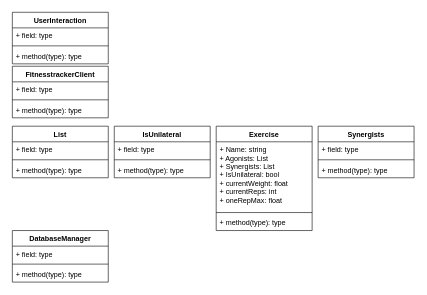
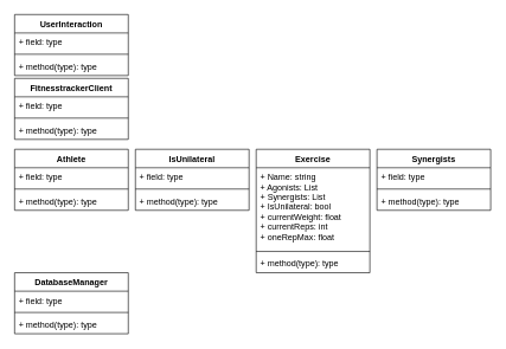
  <mxCell id="0" />
  <mxCell id="1" parent="0" />
  <mxCell id="2" value="Exercise" style="swimlane;fontStyle=1;align=center;verticalAlign=top;childLayout=stackLayout;horizontal=1;startSize=26;horizontalStack=0;resizeParent=1;resizeParentMax=0;resizeLast=0;collapsible=1;marginBottom=0;" parent="1" vertex="1"><mxGeometry x="360" y="210" width="160" height="174" as="geometry" /></mxCell>
  <mxCell id="3" value="+ Name: string&#10;+ Agonists: List&#10;+ Synergists: List&#10;+ IsUnilateral: bool&#10;+ currentWeight: float&#10;+ currentReps: int&#10;+ oneRepMax: float&#10;" style="text;strokeColor=none;fillColor=none;align=left;verticalAlign=top;spacingLeft=4;spacingRight=4;overflow=hidden;rotatable=0;points=[[0,0.5],[1,0.5]];portConstraint=eastwest;" parent="2" vertex="1"><mxGeometry y="26" width="160" height="114" as="geometry" /></mxCell>
  <mxCell id="4" value="" style="line;strokeWidth=1;fillColor=none;align=left;verticalAlign=middle;spacingTop=-1;spacingLeft=3;spacingRight=3;rotatable=0;labelPosition=right;points=[];portConstraint=eastwest;" parent="2" vertex="1"><mxGeometry y="140" width="160" height="8" as="geometry" /></mxCell>
  <mxCell id="5" value="+ method(type): type" style="text;strokeColor=none;fillColor=none;align=left;verticalAlign=top;spacingLeft=4;spacingRight=4;overflow=hidden;rotatable=0;points=[[0,0.5],[1,0.5]];portConstraint=eastwest;" parent="2" vertex="1"><mxGeometry y="148" width="160" height="26" as="geometry" /></mxCell>
- <mxCell id="6" value="List" style="swimlane;fontStyle=1;align=center;verticalAlign=top;childLayout=stackLayout;horizontal=1;startSize=26;horizontalStack=0;resizeParent=1;resizeParentMax=0;resizeLast=0;collapsible=1;marginBottom=0;" vertex="1" parent="1"><mxGeometry x="20" y="210" width="160" height="86" as="geometry" /></mxCell>
+ <mxCell id="6" value="Athlete" style="swimlane;fontStyle=1;align=center;verticalAlign=top;childLayout=stackLayout;horizontal=1;startSize=26;horizontalStack=0;resizeParent=1;resizeParentMax=0;resizeLast=0;collapsible=1;marginBottom=0;" vertex="1" parent="1"><mxGeometry x="20" y="210" width="160" height="86" as="geometry" /></mxCell>
  <mxCell id="7" value="+ field: type" style="text;strokeColor=none;fillColor=none;align=left;verticalAlign=top;spacingLeft=4;spacingRight=4;overflow=hidden;rotatable=0;points=[[0,0.5],[1,0.5]];portConstraint=eastwest;" vertex="1" parent="6"><mxGeometry y="26" width="160" height="26" as="geometry" /></mxCell>
  <mxCell id="8" value="" style="line;strokeWidth=1;fillColor=none;align=left;verticalAlign=middle;spacingTop=-1;spacingLeft=3;spacingRight=3;rotatable=0;labelPosition=right;points=[];portConstraint=eastwest;strokeColor=inherit;" vertex="1" parent="6"><mxGeometry y="52" width="160" height="8" as="geometry" /></mxCell>
  <mxCell id="9" value="+ method(type): type" style="text;strokeColor=none;fillColor=none;align=left;verticalAlign=top;spacingLeft=4;spacingRight=4;overflow=hidden;rotatable=0;points=[[0,0.5],[1,0.5]];portConstraint=eastwest;" vertex="1" parent="6"><mxGeometry y="60" width="160" height="26" as="geometry" /></mxCell>
  <mxCell id="10" value="FitnesstrackerClient" style="swimlane;fontStyle=1;align=center;verticalAlign=top;childLayout=stackLayout;horizontal=1;startSize=26;horizontalStack=0;resizeParent=1;resizeParentMax=0;resizeLast=0;collapsible=1;marginBottom=0;" vertex="1" parent="1"><mxGeometry x="20" y="110" width="160" height="86" as="geometry" /></mxCell>
  <mxCell id="11" value="+ field: type" style="text;strokeColor=none;fillColor=none;align=left;verticalAlign=top;spacingLeft=4;spacingRight=4;overflow=hidden;rotatable=0;points=[[0,0.5],[1,0.5]];portConstraint=eastwest;" vertex="1" parent="10"><mxGeometry y="26" width="160" height="26" as="geometry" /></mxCell>
  <mxCell id="12" value="" style="line;strokeWidth=1;fillColor=none;align=left;verticalAlign=middle;spacingTop=-1;spacingLeft=3;spacingRight=3;rotatable=0;labelPosition=right;points=[];portConstraint=eastwest;strokeColor=inherit;" vertex="1" parent="10"><mxGeometry y="52" width="160" height="8" as="geometry" /></mxCell>
  <mxCell id="13" value="+ method(type): type" style="text;strokeColor=none;fillColor=none;align=left;verticalAlign=top;spacingLeft=4;spacingRight=4;overflow=hidden;rotatable=0;points=[[0,0.5],[1,0.5]];portConstraint=eastwest;" vertex="1" parent="10"><mxGeometry y="60" width="160" height="26" as="geometry" /></mxCell>
  <mxCell id="14" value="DatabaseManager" style="swimlane;fontStyle=1;align=center;verticalAlign=top;childLayout=stackLayout;horizontal=1;startSize=26;horizontalStack=0;resizeParent=1;resizeParentMax=0;resizeLast=0;collapsible=1;marginBottom=0;" vertex="1" parent="1"><mxGeometry x="20" y="384" width="160" height="86" as="geometry" /></mxCell>
  <mxCell id="15" value="+ field: type" style="text;strokeColor=none;fillColor=none;align=left;verticalAlign=top;spacingLeft=4;spacingRight=4;overflow=hidden;rotatable=0;points=[[0,0.5],[1,0.5]];portConstraint=eastwest;" vertex="1" parent="14"><mxGeometry y="26" width="160" height="26" as="geometry" /></mxCell>
  <mxCell id="16" value="" style="line;strokeWidth=1;fillColor=none;align=left;verticalAlign=middle;spacingTop=-1;spacingLeft=3;spacingRight=3;rotatable=0;labelPosition=right;points=[];portConstraint=eastwest;strokeColor=inherit;" vertex="1" parent="14"><mxGeometry y="52" width="160" height="8" as="geometry" /></mxCell>
  <mxCell id="17" value="+ method(type): type" style="text;strokeColor=none;fillColor=none;align=left;verticalAlign=top;spacingLeft=4;spacingRight=4;overflow=hidden;rotatable=0;points=[[0,0.5],[1,0.5]];portConstraint=eastwest;" vertex="1" parent="14"><mxGeometry y="60" width="160" height="26" as="geometry" /></mxCell>
  <mxCell id="18" value="UserInteraction" style="swimlane;fontStyle=1;align=center;verticalAlign=top;childLayout=stackLayout;horizontal=1;startSize=26;horizontalStack=0;resizeParent=1;resizeParentMax=0;resizeLast=0;collapsible=1;marginBottom=0;" vertex="1" parent="1"><mxGeometry x="20" y="20" width="160" height="86" as="geometry" /></mxCell>
  <mxCell id="19" value="+ field: type" style="text;strokeColor=none;fillColor=none;align=left;verticalAlign=top;spacingLeft=4;spacingRight=4;overflow=hidden;rotatable=0;points=[[0,0.5],[1,0.5]];portConstraint=eastwest;" vertex="1" parent="18"><mxGeometry y="26" width="160" height="26" as="geometry" /></mxCell>
  <mxCell id="20" value="" style="line;strokeWidth=1;fillColor=none;align=left;verticalAlign=middle;spacingTop=-1;spacingLeft=3;spacingRight=3;rotatable=0;labelPosition=right;points=[];portConstraint=eastwest;strokeColor=inherit;" vertex="1" parent="18"><mxGeometry y="52" width="160" height="8" as="geometry" /></mxCell>
  <mxCell id="21" value="+ method(type): type" style="text;strokeColor=none;fillColor=none;align=left;verticalAlign=top;spacingLeft=4;spacingRight=4;overflow=hidden;rotatable=0;points=[[0,0.5],[1,0.5]];portConstraint=eastwest;" vertex="1" parent="18"><mxGeometry y="60" width="160" height="26" as="geometry" /></mxCell>
  <mxCell id="22" value="Synergists" style="swimlane;fontStyle=1;align=center;verticalAlign=top;childLayout=stackLayout;horizontal=1;startSize=26;horizontalStack=0;resizeParent=1;resizeParentMax=0;resizeLast=0;collapsible=1;marginBottom=0;" vertex="1" parent="1"><mxGeometry x="530" y="210" width="160" height="86" as="geometry" /></mxCell>
  <mxCell id="23" value="+ field: type" style="text;strokeColor=none;fillColor=none;align=left;verticalAlign=top;spacingLeft=4;spacingRight=4;overflow=hidden;rotatable=0;points=[[0,0.5],[1,0.5]];portConstraint=eastwest;" vertex="1" parent="22"><mxGeometry y="26" width="160" height="26" as="geometry" /></mxCell>
  <mxCell id="24" value="" style="line;strokeWidth=1;fillColor=none;align=left;verticalAlign=middle;spacingTop=-1;spacingLeft=3;spacingRight=3;rotatable=0;labelPosition=right;points=[];portConstraint=eastwest;strokeColor=inherit;" vertex="1" parent="22"><mxGeometry y="52" width="160" height="8" as="geometry" /></mxCell>
  <mxCell id="25" value="+ method(type): type" style="text;strokeColor=none;fillColor=none;align=left;verticalAlign=top;spacingLeft=4;spacingRight=4;overflow=hidden;rotatable=0;points=[[0,0.5],[1,0.5]];portConstraint=eastwest;" vertex="1" parent="22"><mxGeometry y="60" width="160" height="26" as="geometry" /></mxCell>
  <mxCell id="26" value="IsUnilateral" style="swimlane;fontStyle=1;align=center;verticalAlign=top;childLayout=stackLayout;horizontal=1;startSize=26;horizontalStack=0;resizeParent=1;resizeParentMax=0;resizeLast=0;collapsible=1;marginBottom=0;" vertex="1" parent="1"><mxGeometry x="190" y="210" width="160" height="86" as="geometry" /></mxCell>
  <mxCell id="27" value="+ field: type" style="text;strokeColor=none;fillColor=none;align=left;verticalAlign=top;spacingLeft=4;spacingRight=4;overflow=hidden;rotatable=0;points=[[0,0.5],[1,0.5]];portConstraint=eastwest;" vertex="1" parent="26"><mxGeometry y="26" width="160" height="26" as="geometry" /></mxCell>
  <mxCell id="28" value="" style="line;strokeWidth=1;fillColor=none;align=left;verticalAlign=middle;spacingTop=-1;spacingLeft=3;spacingRight=3;rotatable=0;labelPosition=right;points=[];portConstraint=eastwest;strokeColor=inherit;" vertex="1" parent="26"><mxGeometry y="52" width="160" height="8" as="geometry" /></mxCell>
  <mxCell id="29" value="+ method(type): type" style="text;strokeColor=none;fillColor=none;align=left;verticalAlign=top;spacingLeft=4;spacingRight=4;overflow=hidden;rotatable=0;points=[[0,0.5],[1,0.5]];portConstraint=eastwest;" vertex="1" parent="26"><mxGeometry y="60" width="160" height="26" as="geometry" /></mxCell>
